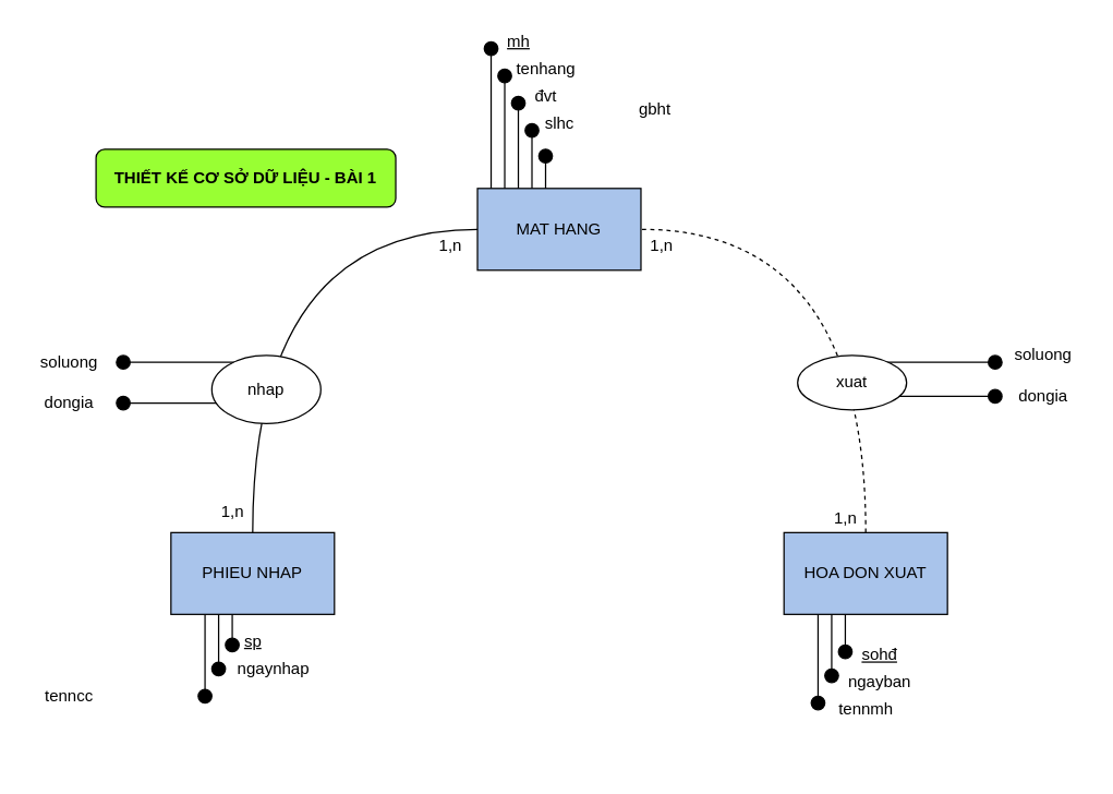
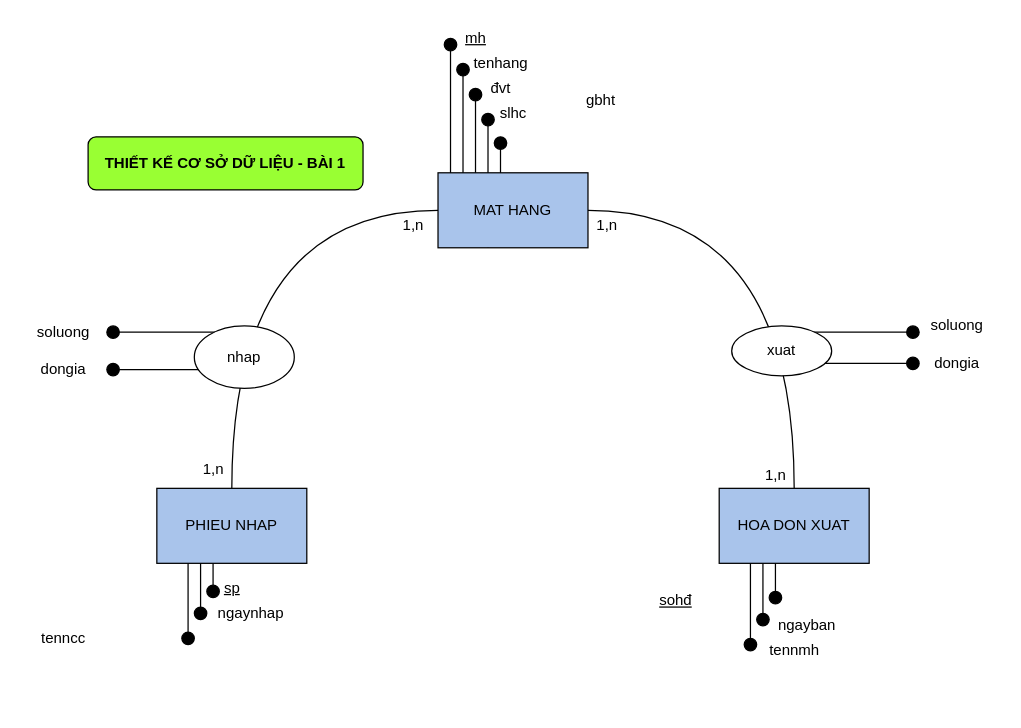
  <mxCell id="0" />
  <mxCell id="1" parent="0" />
  <mxCell id="2" value="1,n" style="text;html=1;align=center;verticalAlign=middle;resizable=0;points=[];autosize=1;" parent="1" vertex="1"><mxGeometry x="155" y="365" width="30" height="20" as="geometry" /></mxCell>
  <mxCell id="3" value="1,n" style="text;html=1;align=center;verticalAlign=middle;resizable=0;points=[];autosize=1;" parent="1" vertex="1"><mxGeometry x="315" y="170" width="30" height="20" as="geometry" /></mxCell>
  <mxCell id="4" value="&lt;b&gt;THIẾT KẾ CƠ SỞ DỮ LIỆU - BÀI 1&lt;/b&gt;" style="rounded=1;whiteSpace=wrap;html=1;fillColor=#99FF33;" parent="1" vertex="1"><mxGeometry x="70" y="108.75" width="220" height="42.5" as="geometry" /></mxCell>
  <mxCell id="5" value="" style="verticalLabelPosition=bottom;shadow=0;dashed=0;align=center;html=1;verticalAlign=top;shape=mxgraph.electrical.transmission.testPoint;rotation=0;" parent="1" vertex="1"><mxGeometry x="355" y="30" width="10" height="160" as="geometry" /></mxCell>
  <mxCell id="6" value="&lt;u&gt;mh&lt;/u&gt;" style="text;html=1;align=center;verticalAlign=middle;resizable=0;points=[];autosize=1;" parent="1" vertex="1"><mxGeometry x="365" y="20" width="30" height="20" as="geometry" /></mxCell>
  <mxCell id="7" value="" style="verticalLabelPosition=bottom;shadow=0;dashed=0;align=center;html=1;verticalAlign=top;shape=mxgraph.electrical.transmission.testPoint;rotation=0;" parent="1" vertex="1"><mxGeometry x="365" y="50" width="10" height="140" as="geometry" /></mxCell>
  <mxCell id="8" value="" style="verticalLabelPosition=bottom;shadow=0;dashed=0;align=center;html=1;verticalAlign=top;shape=mxgraph.electrical.transmission.testPoint;rotation=0;" parent="1" vertex="1"><mxGeometry x="375" y="70" width="10" height="110" as="geometry" /></mxCell>
  <mxCell id="9" value="" style="verticalLabelPosition=bottom;shadow=0;dashed=0;align=center;html=1;verticalAlign=top;shape=mxgraph.electrical.transmission.testPoint;rotation=0;" parent="1" vertex="1"><mxGeometry x="385" y="90" width="10" height="107.5" as="geometry" /></mxCell>
  <mxCell id="10" value="tenhang" style="text;html=1;align=center;verticalAlign=middle;resizable=0;points=[];autosize=1;" parent="1" vertex="1"><mxGeometry x="370" y="40" width="60" height="20" as="geometry" /></mxCell>
  <mxCell id="11" value="đvt" style="text;html=1;align=center;verticalAlign=middle;resizable=0;points=[];autosize=1;" parent="1" vertex="1"><mxGeometry x="385" y="60" width="30" height="20" as="geometry" /></mxCell>
  <mxCell id="12" value="slhc" style="text;html=1;align=center;verticalAlign=middle;resizable=0;points=[];autosize=1;" parent="1" vertex="1"><mxGeometry x="390" y="80" width="40" height="20" as="geometry" /></mxCell>
  <mxCell id="13" value="" style="verticalLabelPosition=bottom;shadow=0;dashed=0;align=center;html=1;verticalAlign=top;shape=mxgraph.electrical.transmission.testPoint;rotation=0;" parent="1" vertex="1"><mxGeometry x="395" y="108.75" width="10" height="81.25" as="geometry" /></mxCell>
  <mxCell id="14" value="gbht" style="text;html=1;align=center;verticalAlign=middle;resizable=0;points=[];autosize=1;" parent="1" vertex="1"><mxGeometry x="460" y="70" width="40" height="20" as="geometry" /></mxCell>
  <mxCell id="15" value="MAT HANG" style="rounded=0;whiteSpace=wrap;html=1;fillColor=#A9C4EB;" parent="1" vertex="1"><mxGeometry x="350" y="137.5" width="120" height="60" as="geometry" /></mxCell>
- <mxCell id="16" value="" style="endArrow=none;html=1;edgeStyle=orthogonalEdgeStyle;curved=1;entryX=1;entryY=0.5;entryDx=0;entryDy=0;exitX=0.5;exitY=0;exitDx=0;exitDy=0;dashed=1;" parent="1" source="26" target="15" edge="1"><mxGeometry width="50" height="50" relative="1" as="geometry"><mxPoint x="575" y="310" as="sourcePoint" /><mxPoint x="625" y="260" as="targetPoint" /></mxGeometry></mxCell>
+ <mxCell id="16" value="" style="endArrow=none;html=1;edgeStyle=orthogonalEdgeStyle;curved=1;entryX=1;entryY=0.5;entryDx=0;entryDy=0;exitX=0.5;exitY=0;exitDx=0;exitDy=0;" parent="1" source="26" target="15" edge="1"><mxGeometry width="50" height="50" relative="1" as="geometry"><mxPoint x="575" y="310" as="sourcePoint" /><mxPoint x="625" y="260" as="targetPoint" /></mxGeometry></mxCell>
  <mxCell id="17" value="" style="endArrow=none;html=1;edgeStyle=orthogonalEdgeStyle;curved=1;exitX=0.5;exitY=0;exitDx=0;exitDy=0;entryX=0;entryY=0.5;entryDx=0;entryDy=0;" parent="1" source="21" target="15" edge="1"><mxGeometry width="50" height="50" relative="1" as="geometry"><mxPoint x="205" y="285" as="sourcePoint" /><mxPoint x="255" y="235" as="targetPoint" /></mxGeometry></mxCell>
  <mxCell id="18" value="" style="verticalLabelPosition=bottom;shadow=0;dashed=0;align=center;html=1;verticalAlign=top;shape=mxgraph.electrical.transmission.testPoint;rotation=-180;" parent="1" vertex="1"><mxGeometry x="145" y="405" width="10" height="110" as="geometry" /></mxCell>
  <mxCell id="19" value="" style="verticalLabelPosition=bottom;shadow=0;dashed=0;align=center;html=1;verticalAlign=top;shape=mxgraph.electrical.transmission.testPoint;rotation=-180;" parent="1" vertex="1"><mxGeometry x="155" y="410" width="10" height="85" as="geometry" /></mxCell>
  <mxCell id="20" value="" style="verticalLabelPosition=bottom;shadow=0;dashed=0;align=center;html=1;verticalAlign=top;shape=mxgraph.electrical.transmission.testPoint;rotation=-180;" parent="1" vertex="1"><mxGeometry x="165" y="417.5" width="10" height="60" as="geometry" /></mxCell>
  <mxCell id="21" value="PHIEU NHAP" style="rounded=0;whiteSpace=wrap;html=1;fillColor=#A9C4EB;" parent="1" vertex="1"><mxGeometry x="125" y="390" width="120" height="60" as="geometry" /></mxCell>
  <mxCell id="22" value="" style="group" parent="1" vertex="1" connectable="0"><mxGeometry x="575" y="400" width="50" height="160" as="geometry" /></mxCell>
  <mxCell id="23" value="" style="verticalLabelPosition=bottom;shadow=0;dashed=0;align=center;html=1;verticalAlign=top;shape=mxgraph.electrical.transmission.testPoint;rotation=-180;" parent="22" vertex="1"><mxGeometry x="20" y="10" width="10" height="110" as="geometry" /></mxCell>
  <mxCell id="24" value="" style="verticalLabelPosition=bottom;shadow=0;dashed=0;align=center;html=1;verticalAlign=top;shape=mxgraph.electrical.transmission.testPoint;rotation=-180;" parent="22" vertex="1"><mxGeometry x="30" y="15" width="10" height="85" as="geometry" /></mxCell>
  <mxCell id="25" value="" style="verticalLabelPosition=bottom;shadow=0;dashed=0;align=center;html=1;verticalAlign=top;shape=mxgraph.electrical.transmission.testPoint;rotation=-180;" parent="22" vertex="1"><mxGeometry x="40" y="22.5" width="10" height="60" as="geometry" /></mxCell>
  <mxCell id="26" value="HOA DON XUAT" style="rounded=0;whiteSpace=wrap;html=1;fillColor=#A9C4EB;" parent="1" vertex="1"><mxGeometry x="575" y="390" width="120" height="60" as="geometry" /></mxCell>
  <mxCell id="27" value="&lt;u&gt;sp&lt;/u&gt;" style="text;html=1;align=center;verticalAlign=middle;resizable=0;points=[];autosize=1;" parent="1" vertex="1"><mxGeometry x="170" y="460" width="30" height="20" as="geometry" /></mxCell>
  <mxCell id="28" value="ngaynhap" style="text;html=1;align=center;verticalAlign=middle;resizable=0;points=[];autosize=1;" parent="1" vertex="1"><mxGeometry x="165" y="480" width="70" height="20" as="geometry" /></mxCell>
  <mxCell id="29" value="tenncc" style="text;html=1;align=center;verticalAlign=middle;resizable=0;points=[];autosize=1;" parent="1" vertex="1"><mxGeometry x="25" y="500" width="50" height="20" as="geometry" /></mxCell>
- <mxCell id="30" value="&lt;u&gt;sohđ&lt;/u&gt;" style="text;html=1;align=center;verticalAlign=middle;resizable=0;points=[];autosize=1;" parent="1" vertex="1"><mxGeometry x="625" y="470" width="40" height="20" as="geometry" /></mxCell>
+ <mxCell id="30" value="&lt;u&gt;sohđ&lt;/u&gt;" style="text;html=1;align=center;verticalAlign=middle;resizable=0;points=[];autosize=1;" parent="1" vertex="1"><mxGeometry x="520" y="470" width="40" height="20" as="geometry" /></mxCell>
  <mxCell id="31" value="ngayban" style="text;html=1;align=center;verticalAlign=middle;resizable=0;points=[];autosize=1;" parent="1" vertex="1"><mxGeometry x="615" y="490" width="60" height="20" as="geometry" /></mxCell>
  <mxCell id="32" value="tennmh" style="text;html=1;align=center;verticalAlign=middle;resizable=0;points=[];autosize=1;" parent="1" vertex="1"><mxGeometry x="605" y="510" width="60" height="20" as="geometry" /></mxCell>
  <mxCell id="33" value="" style="verticalLabelPosition=bottom;shadow=0;dashed=0;align=center;html=1;verticalAlign=top;shape=mxgraph.electrical.transmission.testPoint;rotation=-90;" parent="1" vertex="1"><mxGeometry x="135" y="210" width="10" height="110" as="geometry" /></mxCell>
  <mxCell id="34" value="" style="verticalLabelPosition=bottom;shadow=0;dashed=0;align=center;html=1;verticalAlign=top;shape=mxgraph.electrical.transmission.testPoint;rotation=-90;" parent="1" vertex="1"><mxGeometry x="135" y="240" width="10" height="110" as="geometry" /></mxCell>
  <mxCell id="35" value="nhap" style="ellipse;whiteSpace=wrap;html=1;" parent="1" vertex="1"><mxGeometry x="155" y="260" width="80" height="50" as="geometry" /></mxCell>
  <mxCell id="36" value="soluong" style="text;html=1;align=center;verticalAlign=middle;resizable=0;points=[];autosize=1;" parent="1" vertex="1"><mxGeometry x="20" y="255" width="60" height="20" as="geometry" /></mxCell>
  <mxCell id="37" value="dongia" style="text;html=1;align=center;verticalAlign=middle;resizable=0;points=[];autosize=1;" parent="1" vertex="1"><mxGeometry x="25" y="285" width="50" height="20" as="geometry" /></mxCell>
  <mxCell id="38" value="" style="group;rotation=-180;" parent="1" vertex="1" connectable="0"><mxGeometry x="625" y="260" width="110" height="35" as="geometry" /></mxCell>
  <mxCell id="39" value="" style="verticalLabelPosition=bottom;shadow=0;dashed=0;align=center;html=1;verticalAlign=top;shape=mxgraph.electrical.transmission.testPoint;rotation=-270;" parent="38" vertex="1"><mxGeometry x="50" y="-25" width="10" height="110" as="geometry" /></mxCell>
  <mxCell id="40" value="" style="verticalLabelPosition=bottom;shadow=0;dashed=0;align=center;html=1;verticalAlign=top;shape=mxgraph.electrical.transmission.testPoint;rotation=-270;" parent="38" vertex="1"><mxGeometry x="50" y="-50" width="10" height="110" as="geometry" /></mxCell>
  <mxCell id="41" value="xuat" style="ellipse;whiteSpace=wrap;html=1;" parent="1" vertex="1"><mxGeometry x="585" y="260" width="80" height="40" as="geometry" /></mxCell>
  <mxCell id="42" value="soluong" style="text;html=1;align=center;verticalAlign=middle;resizable=0;points=[];autosize=1;" parent="1" vertex="1"><mxGeometry x="735" y="250" width="60" height="20" as="geometry" /></mxCell>
  <mxCell id="43" value="dongia" style="text;html=1;align=center;verticalAlign=middle;resizable=0;points=[];autosize=1;" parent="1" vertex="1"><mxGeometry x="740" y="280" width="50" height="20" as="geometry" /></mxCell>
  <mxCell id="44" value="1,n" style="text;html=1;align=center;verticalAlign=middle;resizable=0;points=[];autosize=1;" parent="1" vertex="1"><mxGeometry x="470" y="170" width="30" height="20" as="geometry" /></mxCell>
  <mxCell id="45" value="1,n" style="text;html=1;align=center;verticalAlign=middle;resizable=0;points=[];autosize=1;" parent="1" vertex="1"><mxGeometry x="605" y="370" width="30" height="20" as="geometry" /></mxCell>
